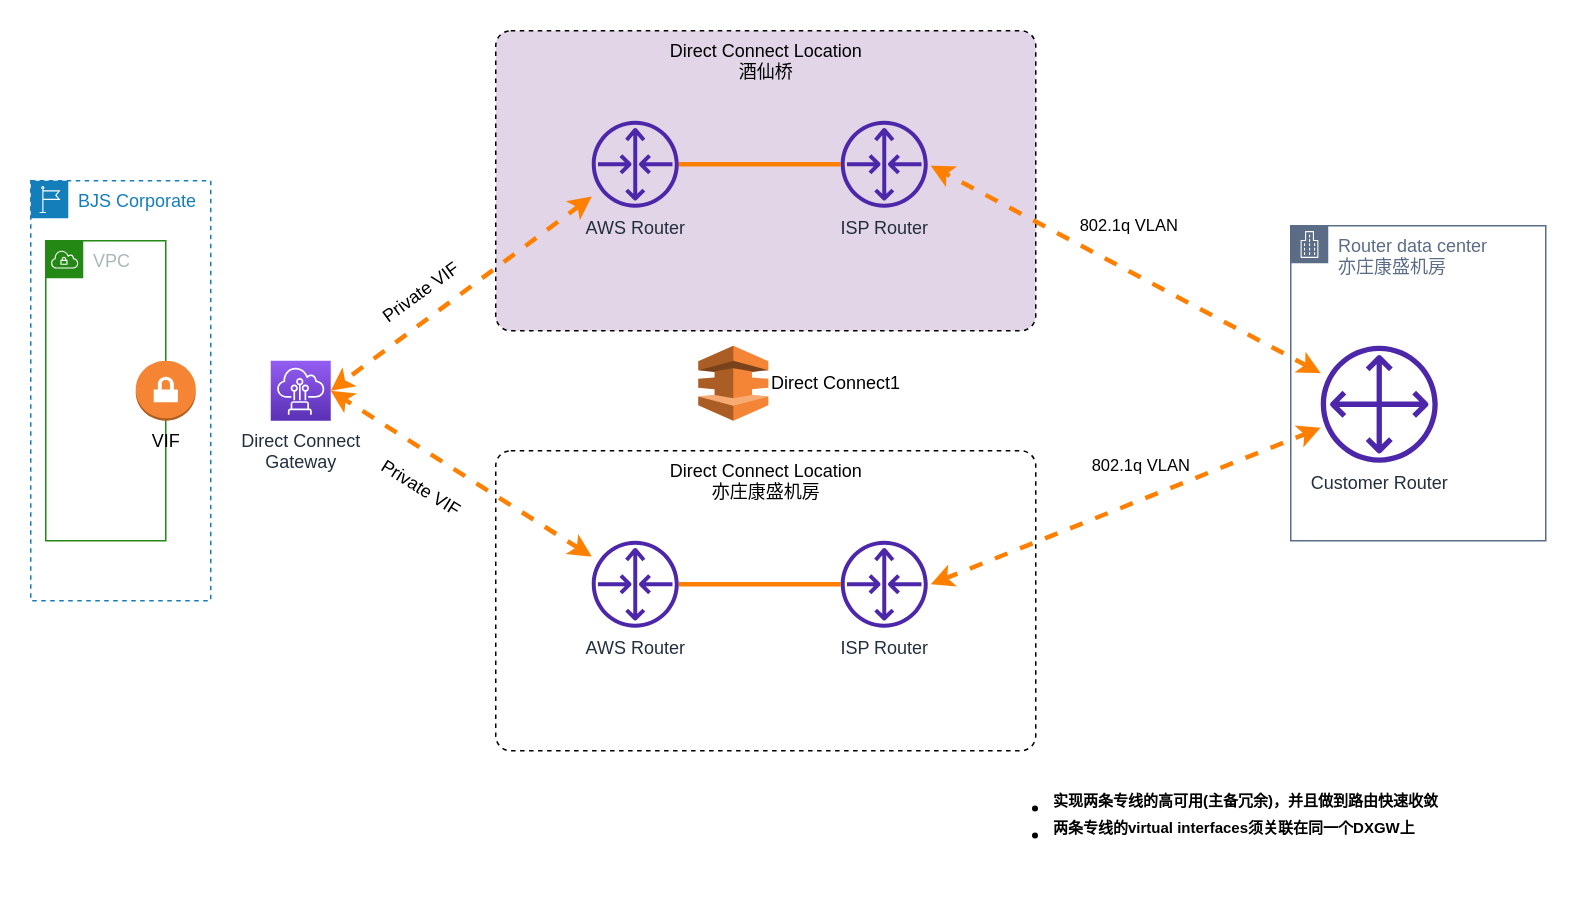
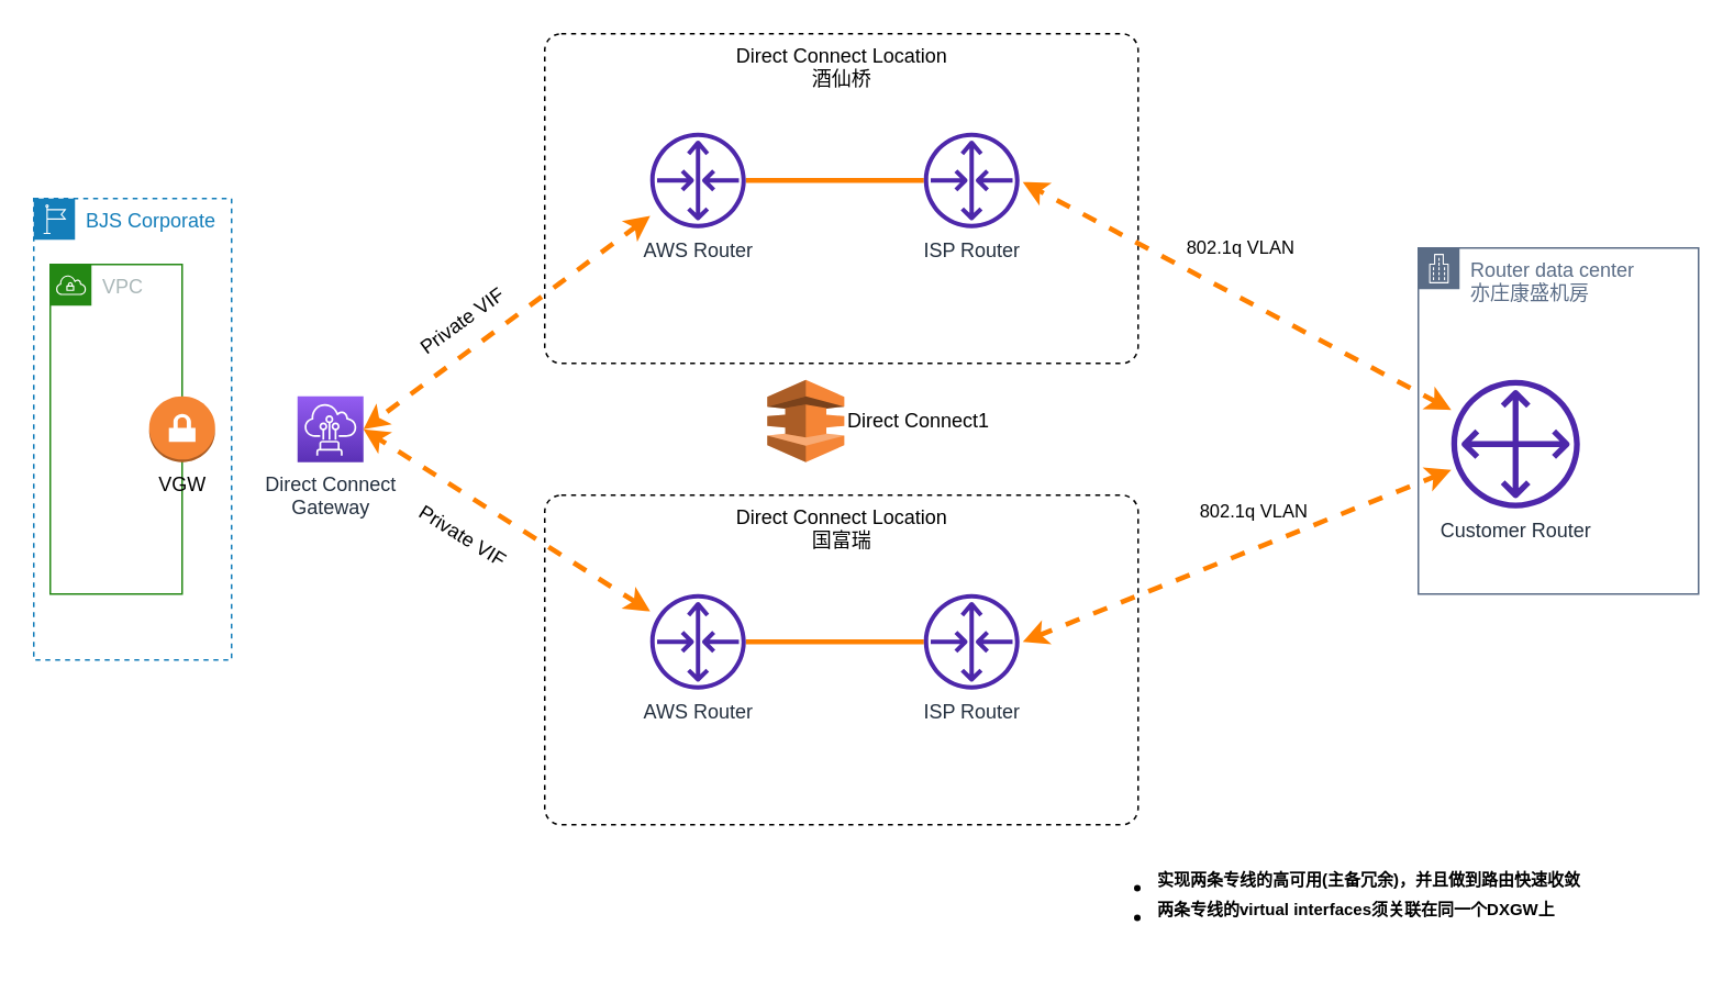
  <mxCell id="0" />
  <mxCell id="1" parent="0" />
  <mxCell id="2" value="BJS Corporate" style="points=[[0,0],[0.25,0],[0.5,0],[0.75,0],[1,0],[1,0.25],[1,0.5],[1,0.75],[1,1],[0.75,1],[0.5,1],[0.25,1],[0,1],[0,0.75],[0,0.5],[0,0.25]];outlineConnect=0;gradientColor=none;html=1;whiteSpace=wrap;fontSize=12;fontStyle=0;container=1;pointerEvents=0;collapsible=0;recursiveResize=0;shape=mxgraph.aws4.group;grIcon=mxgraph.aws4.group_region;strokeColor=#147EBA;fillColor=none;verticalAlign=top;align=left;spacingLeft=30;fontColor=#147EBA;dashed=1;" vertex="1" parent="1"><mxGeometry x="20" y="120" width="120" height="280" as="geometry" /></mxCell>
  <mxCell id="3" value="VPC" style="points=[[0,0],[0.25,0],[0.5,0],[0.75,0],[1,0],[1,0.25],[1,0.5],[1,0.75],[1,1],[0.75,1],[0.5,1],[0.25,1],[0,1],[0,0.75],[0,0.5],[0,0.25]];outlineConnect=0;gradientColor=none;html=1;whiteSpace=wrap;fontSize=12;fontStyle=0;container=1;pointerEvents=0;collapsible=0;recursiveResize=0;shape=mxgraph.aws4.group;grIcon=mxgraph.aws4.group_vpc;strokeColor=#248814;fillColor=none;verticalAlign=top;align=left;spacingLeft=30;fontColor=#AAB7B8;dashed=0;" vertex="1" parent="2"><mxGeometry x="10" y="40" width="80" height="200" as="geometry" /></mxCell>
- <mxCell id="4" value="VIF" style="outlineConnect=0;dashed=0;verticalLabelPosition=bottom;verticalAlign=top;align=center;html=1;shape=mxgraph.aws3.vpn_gateway;fillColor=#F58534;gradientColor=none;" vertex="1" parent="3"><mxGeometry x="60" y="80" width="40" height="40" as="geometry" /></mxCell>
+ <mxCell id="4" value="VGW" style="outlineConnect=0;dashed=0;verticalLabelPosition=bottom;verticalAlign=top;align=center;html=1;shape=mxgraph.aws3.vpn_gateway;fillColor=#F58534;gradientColor=none;" vertex="1" parent="3"><mxGeometry x="60" y="80" width="40" height="40" as="geometry" /></mxCell>
  <mxCell id="5" value="Direct Connect &lt;br&gt;Gateway" style="sketch=0;points=[[0,0,0],[0.25,0,0],[0.5,0,0],[0.75,0,0],[1,0,0],[0,1,0],[0.25,1,0],[0.5,1,0],[0.75,1,0],[1,1,0],[0,0.25,0],[0,0.5,0],[0,0.75,0],[1,0.25,0],[1,0.5,0],[1,0.75,0]];outlineConnect=0;fontColor=#232F3E;gradientColor=#945DF2;gradientDirection=north;fillColor=#5A30B5;strokeColor=#ffffff;dashed=0;verticalLabelPosition=bottom;verticalAlign=top;align=center;html=1;fontSize=12;fontStyle=0;aspect=fixed;shape=mxgraph.aws4.resourceIcon;resIcon=mxgraph.aws4.direct_connect;" vertex="1" parent="1"><mxGeometry x="180" y="240" width="40" height="40" as="geometry" /></mxCell>
- <mxCell id="6" value="Direct Connect Location&lt;br&gt;酒仙桥" style="html=1;align=center;verticalAlign=top;rounded=1;absoluteArcSize=1;arcSize=20;dashed=1;fillColor=#e1d5e7;" vertex="1" parent="1"><mxGeometry x="330" y="20" width="360" height="200" as="geometry" /></mxCell>
+ <mxCell id="6" value="Direct Connect Location&lt;br&gt;酒仙桥" style="html=1;align=center;verticalAlign=top;rounded=1;absoluteArcSize=1;arcSize=20;dashed=1;" vertex="1" parent="1"><mxGeometry x="330" y="20" width="360" height="200" as="geometry" /></mxCell>
  <mxCell id="7" value="" style="edgeStyle=orthogonalEdgeStyle;rounded=0;orthogonalLoop=1;jettySize=auto;html=1;endArrow=none;endFill=0;strokeWidth=3;strokeColor=#FF8000;" edge="1" parent="1" source="9" target="10"><mxGeometry relative="1" as="geometry" /></mxCell>
  <mxCell id="8" style="edgeStyle=none;rounded=0;orthogonalLoop=1;jettySize=auto;html=1;entryX=1;entryY=0.5;entryDx=0;entryDy=0;entryPerimeter=0;dashed=1;strokeColor=#FF8000;strokeWidth=3;startArrow=classic;startFill=1;endArrow=classic;endFill=1;" edge="1" parent="1" source="9" target="5"><mxGeometry relative="1" as="geometry"><mxPoint x="390" y="130" as="sourcePoint" /></mxGeometry></mxCell>
  <mxCell id="9" value="AWS Router" style="sketch=0;outlineConnect=0;fontColor=#232F3E;gradientColor=none;fillColor=#4D27AA;strokeColor=none;dashed=0;verticalLabelPosition=bottom;verticalAlign=top;align=center;html=1;fontSize=12;fontStyle=0;aspect=fixed;pointerEvents=1;shape=mxgraph.aws4.router;" vertex="1" parent="1"><mxGeometry x="394" y="80" width="58" height="58" as="geometry" /></mxCell>
  <mxCell id="10" value="ISP Router" style="sketch=0;outlineConnect=0;fontColor=#232F3E;gradientColor=none;fillColor=#4D27AA;strokeColor=none;dashed=0;verticalLabelPosition=bottom;verticalAlign=top;align=center;html=1;fontSize=12;fontStyle=0;aspect=fixed;pointerEvents=1;shape=mxgraph.aws4.router;" vertex="1" parent="1"><mxGeometry x="560" y="80" width="58" height="58" as="geometry" /></mxCell>
- <mxCell id="11" value="Direct Connect Location&lt;br&gt;亦庄康盛机房" style="html=1;align=center;verticalAlign=top;rounded=1;absoluteArcSize=1;arcSize=20;dashed=1;" vertex="1" parent="1"><mxGeometry x="330" y="300" width="360" height="200" as="geometry" /></mxCell>
+ <mxCell id="11" value="Direct Connect Location&lt;br&gt;国富瑞" style="html=1;align=center;verticalAlign=top;rounded=1;absoluteArcSize=1;arcSize=20;dashed=1;" vertex="1" parent="1"><mxGeometry x="330" y="300" width="360" height="200" as="geometry" /></mxCell>
  <mxCell id="12" value="" style="edgeStyle=orthogonalEdgeStyle;rounded=0;orthogonalLoop=1;jettySize=auto;html=1;endArrow=none;endFill=0;strokeWidth=3;strokeColor=#FF8000;" edge="1" parent="1" source="14" target="16"><mxGeometry relative="1" as="geometry" /></mxCell>
  <mxCell id="13" style="edgeStyle=none;rounded=0;orthogonalLoop=1;jettySize=auto;html=1;dashed=1;strokeColor=#FF8000;strokeWidth=3;startArrow=classic;startFill=1;endArrow=classic;endFill=1;" edge="1" parent="1" source="14"><mxGeometry relative="1" as="geometry"><mxPoint x="220" y="260" as="targetPoint" /></mxGeometry></mxCell>
  <mxCell id="14" value="AWS Router" style="sketch=0;outlineConnect=0;fontColor=#232F3E;gradientColor=none;fillColor=#4D27AA;strokeColor=none;dashed=0;verticalLabelPosition=bottom;verticalAlign=top;align=center;html=1;fontSize=12;fontStyle=0;aspect=fixed;pointerEvents=1;shape=mxgraph.aws4.router;" vertex="1" parent="1"><mxGeometry x="394" y="360" width="58" height="58" as="geometry" /></mxCell>
  <mxCell id="15" style="edgeStyle=none;rounded=0;orthogonalLoop=1;jettySize=auto;html=1;dashed=1;strokeColor=#FF8000;strokeWidth=3;startArrow=classic;startFill=1;endArrow=classic;endFill=1;" edge="1" parent="1" target="18"><mxGeometry relative="1" as="geometry"><mxPoint x="620" y="389" as="sourcePoint" /></mxGeometry></mxCell>
  <mxCell id="16" value="ISP Router" style="sketch=0;outlineConnect=0;fontColor=#232F3E;gradientColor=none;fillColor=#4D27AA;strokeColor=none;dashed=0;verticalLabelPosition=bottom;verticalAlign=top;align=center;html=1;fontSize=12;fontStyle=0;aspect=fixed;pointerEvents=1;shape=mxgraph.aws4.router;" vertex="1" parent="1"><mxGeometry x="560" y="360" width="58" height="58" as="geometry" /></mxCell>
  <mxCell id="17" value="Router data center&lt;br&gt;亦庄康盛机房" style="points=[[0,0],[0.25,0],[0.5,0],[0.75,0],[1,0],[1,0.25],[1,0.5],[1,0.75],[1,1],[0.75,1],[0.5,1],[0.25,1],[0,1],[0,0.75],[0,0.5],[0,0.25]];outlineConnect=0;gradientColor=none;html=1;whiteSpace=wrap;fontSize=12;fontStyle=0;container=1;pointerEvents=0;collapsible=0;recursiveResize=0;shape=mxgraph.aws4.group;grIcon=mxgraph.aws4.group_corporate_data_center;strokeColor=#5A6C86;fillColor=none;verticalAlign=top;align=left;spacingLeft=30;fontColor=#5A6C86;dashed=0;" vertex="1" parent="1"><mxGeometry x="860" y="150" width="170" height="210" as="geometry" /></mxCell>
  <mxCell id="18" value="Customer Router" style="sketch=0;outlineConnect=0;fontColor=#232F3E;gradientColor=none;fillColor=#4D27AA;strokeColor=none;dashed=0;verticalLabelPosition=bottom;verticalAlign=top;align=center;html=1;fontSize=12;fontStyle=0;aspect=fixed;pointerEvents=1;shape=mxgraph.aws4.customer_gateway;" vertex="1" parent="17"><mxGeometry x="20" y="80" width="78" height="78" as="geometry" /></mxCell>
  <mxCell id="19" style="rounded=0;orthogonalLoop=1;jettySize=auto;html=1;strokeColor=#FF8000;strokeWidth=3;endArrow=classic;endFill=1;startArrow=classic;startFill=1;dashed=1;" edge="1" parent="1" source="18"><mxGeometry relative="1" as="geometry"><mxPoint x="620" y="110" as="targetPoint" /></mxGeometry></mxCell>
  <mxCell id="20" value="802.1q VLAN" style="edgeLabel;html=1;align=center;verticalAlign=middle;resizable=0;points=[];" vertex="1" connectable="0" parent="19"><mxGeometry x="0.082" y="-3" relative="1" as="geometry"><mxPoint x="10" y="-21" as="offset" /></mxGeometry></mxCell>
  <mxCell id="21" value="Private VIF" style="text;html=1;align=center;verticalAlign=middle;resizable=0;points=[];autosize=1;strokeColor=none;fillColor=none;rotation=324;" vertex="1" parent="1"><mxGeometry x="240" y="180" width="80" height="30" as="geometry" /></mxCell>
  <mxCell id="22" value="Private VIF" style="text;html=1;align=center;verticalAlign=middle;resizable=0;points=[];autosize=1;strokeColor=none;fillColor=none;rotation=32;" vertex="1" parent="1"><mxGeometry x="240" y="310" width="80" height="30" as="geometry" /></mxCell>
  <mxCell id="23" value="&lt;div&gt;&lt;ul&gt;&lt;li&gt;&lt;sup&gt;实现两条专线的高可用(主备冗余)，并且做到路由快速收敛&lt;/sup&gt;&lt;/li&gt;&lt;li&gt;&lt;sup&gt;两条专线的virtual interfaces须关联在同一个DXGW上&lt;/sup&gt;&lt;/li&gt;&lt;/ul&gt;&lt;/div&gt;" style="text;html=1;align=left;verticalAlign=middle;resizable=0;points=[];autosize=1;strokeColor=none;fillColor=none;fontStyle=1;spacingTop=0;horizontal=1;" vertex="1" parent="1"><mxGeometry x="660" y="510" width="370" height="70" as="geometry" /></mxCell>
  <mxCell id="24" value="Direct Connect1" style="outlineConnect=0;dashed=0;verticalLabelPosition=middle;verticalAlign=middle;align=left;html=1;shape=mxgraph.aws3.direct_connect;fillColor=#F58536;gradientColor=none;labelPosition=right;" vertex="1" parent="1"><mxGeometry x="465" y="230" width="46.75" height="50" as="geometry" /></mxCell>
  <mxCell id="25" value="802.1q VLAN" style="edgeLabel;html=1;align=center;verticalAlign=middle;resizable=0;points=[];" vertex="1" connectable="0" parent="1"><mxGeometry x="759.995" y="309.997" as="geometry" /></mxCell>
